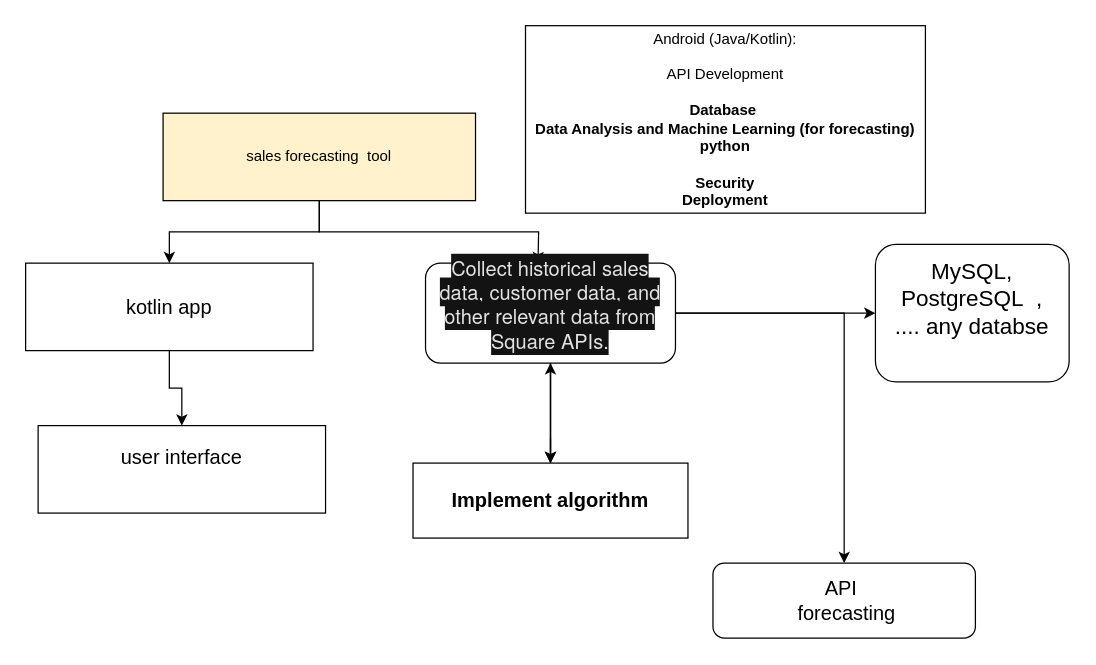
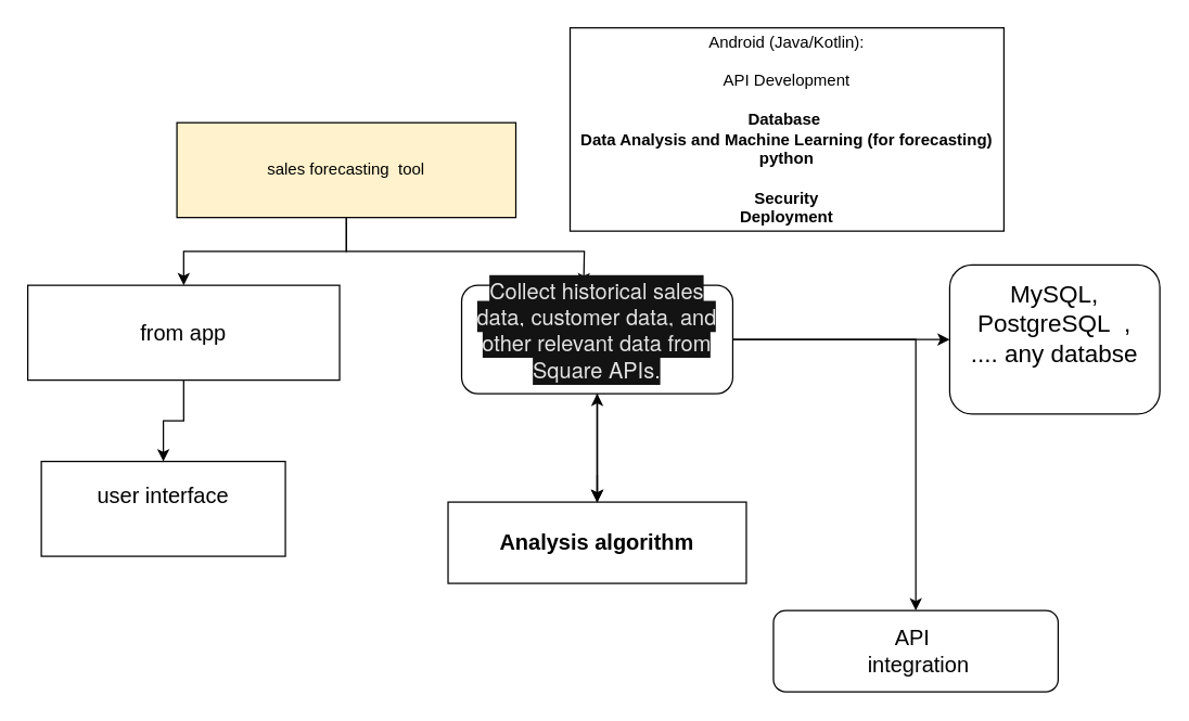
  <mxCell id="0" />
  <mxCell id="1" parent="0" />
  <mxCell id="2" style="edgeStyle=orthogonalEdgeStyle;rounded=0;orthogonalLoop=1;jettySize=auto;html=1;exitX=0.5;exitY=1;exitDx=0;exitDy=0;" edge="1" parent="1" source="4"><mxGeometry relative="1" as="geometry"><mxPoint x="430" y="210" as="targetPoint" /></mxGeometry></mxCell>
  <mxCell id="3" value="" style="edgeStyle=orthogonalEdgeStyle;rounded=0;orthogonalLoop=1;jettySize=auto;html=1;" edge="1" parent="1" source="4" target="15"><mxGeometry relative="1" as="geometry" /></mxCell>
  <mxCell id="4" value="sales forecasting&amp;nbsp; tool" style="rounded=0;whiteSpace=wrap;html=1;fillColor=#fff2cc;" vertex="1" parent="1"><mxGeometry x="130" y="90" width="250" height="70" as="geometry" /></mxCell>
  <mxCell id="5" style="edgeStyle=orthogonalEdgeStyle;rounded=0;orthogonalLoop=1;jettySize=auto;html=1;exitX=0.5;exitY=1;exitDx=0;exitDy=0;" edge="1" parent="1"><mxGeometry relative="1" as="geometry"><mxPoint x="430" y="390" as="sourcePoint" /><mxPoint x="430" y="390" as="targetPoint" /></mxGeometry></mxCell>
  <mxCell id="6" value="" style="edgeStyle=orthogonalEdgeStyle;rounded=0;orthogonalLoop=1;jettySize=auto;html=1;" edge="1" parent="1" source="10" target="13"><mxGeometry relative="1" as="geometry" /></mxCell>
  <mxCell id="7" value="" style="edgeStyle=orthogonalEdgeStyle;rounded=0;orthogonalLoop=1;jettySize=auto;html=1;" edge="1" parent="1" source="10" target="16"><mxGeometry relative="1" as="geometry" /></mxCell>
  <mxCell id="8" value="" style="edgeStyle=orthogonalEdgeStyle;rounded=0;orthogonalLoop=1;jettySize=auto;html=1;" edge="1" parent="1" source="10" target="18"><mxGeometry relative="1" as="geometry" /></mxCell>
  <mxCell id="9" style="edgeStyle=orthogonalEdgeStyle;rounded=0;orthogonalLoop=1;jettySize=auto;html=1;" edge="1" parent="1" source="10"><mxGeometry relative="1" as="geometry"><mxPoint x="440" y="370" as="targetPoint" /></mxGeometry></mxCell>
  <mxCell id="10" value="&#10;&lt;span style=&quot;color: rgb(227, 227, 227); font-family: &amp;quot;Google Sans&amp;quot;, &amp;quot;Helvetica Neue&amp;quot;, sans-serif; font-size: 16px; font-style: normal; font-variant-ligatures: normal; font-variant-caps: normal; font-weight: 400; letter-spacing: normal; orphans: 2; text-align: start; text-indent: 0px; text-transform: none; widows: 2; word-spacing: 0px; -webkit-text-stroke-width: 0px; background-color: rgb(19, 19, 20); text-decoration-thickness: initial; text-decoration-style: initial; text-decoration-color: initial; float: none; display: inline !important;&quot;&gt;Collect historical sales data, customer data, and other relevant data from Square APIs.&lt;/span&gt;&#10;&#10;" style="rounded=1;whiteSpace=wrap;html=1;" vertex="1" parent="1"><mxGeometry x="340" y="210" width="200" height="80" as="geometry" /></mxCell>
  <mxCell id="11" value="" style="edgeStyle=orthogonalEdgeStyle;rounded=0;orthogonalLoop=1;jettySize=auto;html=1;" edge="1" parent="1" source="13" target="10"><mxGeometry relative="1" as="geometry" /></mxCell>
  <mxCell id="12" style="edgeStyle=orthogonalEdgeStyle;rounded=0;orthogonalLoop=1;jettySize=auto;html=1;" edge="1" parent="1" source="13"><mxGeometry relative="1" as="geometry"><mxPoint x="440" y="370" as="targetPoint" /></mxGeometry></mxCell>
- <mxCell id="13" value="&lt;font size=&quot;3&quot;&gt;&lt;b&gt;Implement algorithm&lt;/b&gt;&lt;/font&gt;" style="rounded=0;whiteSpace=wrap;html=1;" vertex="1" parent="1"><mxGeometry x="330" y="370" width="220" height="60" as="geometry" /></mxCell>
+ <mxCell id="13" value="&lt;font size=&quot;3&quot;&gt;&lt;b&gt;Analysis algorithm&lt;/b&gt;&lt;/font&gt;" style="rounded=0;whiteSpace=wrap;html=1;" vertex="1" parent="1"><mxGeometry x="330" y="370" width="220" height="60" as="geometry" /></mxCell>
  <mxCell id="14" value="" style="edgeStyle=orthogonalEdgeStyle;rounded=0;orthogonalLoop=1;jettySize=auto;html=1;" edge="1" parent="1" source="15" target="17"><mxGeometry relative="1" as="geometry" /></mxCell>
- <mxCell id="15" value="&lt;font size=&quot;3&quot;&gt;kotlin app&lt;/font&gt;" style="rounded=0;whiteSpace=wrap;html=1;" vertex="1" parent="1"><mxGeometry x="20" y="210" width="230" height="70" as="geometry" /></mxCell>
+ <mxCell id="15" value="&lt;font size=&quot;3&quot;&gt;from app&lt;/font&gt;" style="rounded=0;whiteSpace=wrap;html=1;" vertex="1" parent="1"><mxGeometry x="20" y="210" width="230" height="70" as="geometry" /></mxCell>
  <mxCell id="16" value="&lt;font style=&quot;font-size: 18px;&quot;&gt;MySQL, PostgreSQL&amp;nbsp; ,&lt;br&gt;.... any databse&lt;br&gt;&lt;br&gt;&lt;/font&gt;" style="whiteSpace=wrap;html=1;rounded=1;" vertex="1" parent="1"><mxGeometry x="700" y="195" width="155" height="110" as="geometry" /></mxCell>
- <mxCell id="17" value="&lt;font size=&quot;3&quot;&gt;user interface&lt;br&gt;&lt;br&gt;&lt;/font&gt;" style="rounded=0;whiteSpace=wrap;html=1;" vertex="1" parent="1"><mxGeometry x="30" y="340" width="230" height="70" as="geometry" /></mxCell>
- <mxCell id="18" value="&lt;font size=&quot;3&quot;&gt;API&amp;nbsp;&lt;br&gt;&amp;nbsp;forecasting&lt;/font&gt;" style="whiteSpace=wrap;html=1;rounded=1;" vertex="1" parent="1"><mxGeometry x="570" y="450" width="210" height="60" as="geometry" /></mxCell>
+ <mxCell id="17" value="&lt;font size=&quot;3&quot;&gt;user interface&lt;br&gt;&lt;br&gt;&lt;/font&gt;" style="rounded=0;whiteSpace=wrap;html=1;" vertex="1" parent="1"><mxGeometry x="30" y="340" width="180" height="70" as="geometry" /></mxCell>
+ <mxCell id="18" value="&lt;font size=&quot;3&quot;&gt;API&amp;nbsp;&lt;br&gt;&amp;nbsp;integration&lt;/font&gt;" style="whiteSpace=wrap;html=1;rounded=1;" vertex="1" parent="1"><mxGeometry x="570" y="450" width="210" height="60" as="geometry" /></mxCell>
  <mxCell id="19" value="&lt;br&gt;Android (Java/Kotlin):&lt;br&gt;&lt;br&gt;API Development&lt;br&gt;&lt;br&gt;&lt;div&gt;&lt;b&gt;Database&amp;nbsp;&lt;/b&gt;&lt;/div&gt;&lt;div&gt;&lt;span style=&quot;border: 0px solid rgb(217, 217, 227); box-sizing: border-box; --tw-border-spacing-x: 0; --tw-border-spacing-y: 0; --tw-translate-x: 0; --tw-translate-y: 0; --tw-rotate: 0; --tw-skew-x: 0; --tw-skew-y: 0; --tw-scale-x: 1; --tw-scale-y: 1; --tw-pan-x: ; --tw-pan-y: ; --tw-pinch-zoom: ; --tw-scroll-snap-strictness: proximity; --tw-gradient-from-position: ; --tw-gradient-via-position: ; --tw-gradient-to-position: ; --tw-ordinal: ; --tw-slashed-zero: ; --tw-numeric-figure: ; --tw-numeric-spacing: ; --tw-numeric-fraction: ; --tw-ring-inset: ; --tw-ring-offset-width: 0px; --tw-ring-offset-color: #fff; --tw-ring-color: rgba(69,89,164,.5); --tw-ring-offset-shadow: 0 0 transparent; --tw-ring-shadow: 0 0 transparent; --tw-shadow: 0 0 transparent; --tw-shadow-colored: 0 0 transparent; --tw-blur: ; --tw-brightness: ; --tw-contrast: ; --tw-grayscale: ; --tw-hue-rotate: ; --tw-invert: ; --tw-saturate: ; --tw-sepia: ; --tw-drop-shadow: ; --tw-backdrop-blur: ; --tw-backdrop-brightness: ; --tw-backdrop-contrast: ; --tw-backdrop-grayscale: ; --tw-backdrop-hue-rotate: ; --tw-backdrop-invert: ; --tw-backdrop-opacity: ; --tw-backdrop-saturate: ; --tw-backdrop-sepia: ; font-weight: 600; color: var(--tw-prose-bold);&quot;&gt;Data Analysis and Machine Learning (for forecasting) python&lt;br&gt;&lt;/span&gt;&lt;/div&gt;&lt;div&gt;&lt;span style=&quot;border: 0px solid rgb(217, 217, 227); box-sizing: border-box; --tw-border-spacing-x: 0; --tw-border-spacing-y: 0; --tw-translate-x: 0; --tw-translate-y: 0; --tw-rotate: 0; --tw-skew-x: 0; --tw-skew-y: 0; --tw-scale-x: 1; --tw-scale-y: 1; --tw-pan-x: ; --tw-pan-y: ; --tw-pinch-zoom: ; --tw-scroll-snap-strictness: proximity; --tw-gradient-from-position: ; --tw-gradient-via-position: ; --tw-gradient-to-position: ; --tw-ordinal: ; --tw-slashed-zero: ; --tw-numeric-figure: ; --tw-numeric-spacing: ; --tw-numeric-fraction: ; --tw-ring-inset: ; --tw-ring-offset-width: 0px; --tw-ring-offset-color: #fff; --tw-ring-color: rgba(69,89,164,.5); --tw-ring-offset-shadow: 0 0 transparent; --tw-ring-shadow: 0 0 transparent; --tw-shadow: 0 0 transparent; --tw-shadow-colored: 0 0 transparent; --tw-blur: ; --tw-brightness: ; --tw-contrast: ; --tw-grayscale: ; --tw-hue-rotate: ; --tw-invert: ; --tw-saturate: ; --tw-sepia: ; --tw-drop-shadow: ; --tw-backdrop-blur: ; --tw-backdrop-brightness: ; --tw-backdrop-contrast: ; --tw-backdrop-grayscale: ; --tw-backdrop-hue-rotate: ; --tw-backdrop-invert: ; --tw-backdrop-opacity: ; --tw-backdrop-saturate: ; --tw-backdrop-sepia: ; font-weight: 600; color: var(--tw-prose-bold);&quot;&gt;&lt;br&gt;&lt;/span&gt;&lt;/div&gt;&lt;div&gt;&lt;span style=&quot;border: 0px solid rgb(217, 217, 227); box-sizing: border-box; --tw-border-spacing-x: 0; --tw-border-spacing-y: 0; --tw-translate-x: 0; --tw-translate-y: 0; --tw-rotate: 0; --tw-skew-x: 0; --tw-skew-y: 0; --tw-scale-x: 1; --tw-scale-y: 1; --tw-pan-x: ; --tw-pan-y: ; --tw-pinch-zoom: ; --tw-scroll-snap-strictness: proximity; --tw-gradient-from-position: ; --tw-gradient-via-position: ; --tw-gradient-to-position: ; --tw-ordinal: ; --tw-slashed-zero: ; --tw-numeric-figure: ; --tw-numeric-spacing: ; --tw-numeric-fraction: ; --tw-ring-inset: ; --tw-ring-offset-width: 0px; --tw-ring-offset-color: #fff; --tw-ring-color: rgba(69,89,164,.5); --tw-ring-offset-shadow: 0 0 transparent; --tw-ring-shadow: 0 0 transparent; --tw-shadow: 0 0 transparent; --tw-shadow-colored: 0 0 transparent; --tw-blur: ; --tw-brightness: ; --tw-contrast: ; --tw-grayscale: ; --tw-hue-rotate: ; --tw-invert: ; --tw-saturate: ; --tw-sepia: ; --tw-drop-shadow: ; --tw-backdrop-blur: ; --tw-backdrop-brightness: ; --tw-backdrop-contrast: ; --tw-backdrop-grayscale: ; --tw-backdrop-hue-rotate: ; --tw-backdrop-invert: ; --tw-backdrop-opacity: ; --tw-backdrop-saturate: ; --tw-backdrop-sepia: ; font-weight: 600; color: var(--tw-prose-bold);&quot;&gt;Security&lt;br&gt;&lt;/span&gt;&lt;/div&gt;&lt;div&gt;&lt;span style=&quot;border: 0px solid rgb(217, 217, 227); box-sizing: border-box; --tw-border-spacing-x: 0; --tw-border-spacing-y: 0; --tw-translate-x: 0; --tw-translate-y: 0; --tw-rotate: 0; --tw-skew-x: 0; --tw-skew-y: 0; --tw-scale-x: 1; --tw-scale-y: 1; --tw-pan-x: ; --tw-pan-y: ; --tw-pinch-zoom: ; --tw-scroll-snap-strictness: proximity; --tw-gradient-from-position: ; --tw-gradient-via-position: ; --tw-gradient-to-position: ; --tw-ordinal: ; --tw-slashed-zero: ; --tw-numeric-figure: ; --tw-numeric-spacing: ; --tw-numeric-fraction: ; --tw-ring-inset: ; --tw-ring-offset-width: 0px; --tw-ring-offset-color: #fff; --tw-ring-color: rgba(69,89,164,.5); --tw-ring-offset-shadow: 0 0 transparent; --tw-ring-shadow: 0 0 transparent; --tw-shadow: 0 0 transparent; --tw-shadow-colored: 0 0 transparent; --tw-blur: ; --tw-brightness: ; --tw-contrast: ; --tw-grayscale: ; --tw-hue-rotate: ; --tw-invert: ; --tw-saturate: ; --tw-sepia: ; --tw-drop-shadow: ; --tw-backdrop-blur: ; --tw-backdrop-brightness: ; --tw-backdrop-contrast: ; --tw-backdrop-grayscale: ; --tw-backdrop-hue-rotate: ; --tw-backdrop-invert: ; --tw-backdrop-opacity: ; --tw-backdrop-saturate: ; --tw-backdrop-sepia: ; font-weight: 600; color: var(--tw-prose-bold);&quot;&gt;Deployment&lt;/span&gt;&lt;/div&gt;&lt;div&gt;&lt;span style=&quot;border: 0px solid rgb(217, 217, 227); box-sizing: border-box; --tw-border-spacing-x: 0; --tw-border-spacing-y: 0; --tw-translate-x: 0; --tw-translate-y: 0; --tw-rotate: 0; --tw-skew-x: 0; --tw-skew-y: 0; --tw-scale-x: 1; --tw-scale-y: 1; --tw-pan-x: ; --tw-pan-y: ; --tw-pinch-zoom: ; --tw-scroll-snap-strictness: proximity; --tw-gradient-from-position: ; --tw-gradient-via-position: ; --tw-gradient-to-position: ; --tw-ordinal: ; --tw-slashed-zero: ; --tw-numeric-figure: ; --tw-numeric-spacing: ; --tw-numeric-fraction: ; --tw-ring-inset: ; --tw-ring-offset-width: 0px; --tw-ring-offset-color: #fff; --tw-ring-color: rgba(69,89,164,.5); --tw-ring-offset-shadow: 0 0 transparent; --tw-ring-shadow: 0 0 transparent; --tw-shadow: 0 0 transparent; --tw-shadow-colored: 0 0 transparent; --tw-blur: ; --tw-brightness: ; --tw-contrast: ; --tw-grayscale: ; --tw-hue-rotate: ; --tw-invert: ; --tw-saturate: ; --tw-sepia: ; --tw-drop-shadow: ; --tw-backdrop-blur: ; --tw-backdrop-brightness: ; --tw-backdrop-contrast: ; --tw-backdrop-grayscale: ; --tw-backdrop-hue-rotate: ; --tw-backdrop-invert: ; --tw-backdrop-opacity: ; --tw-backdrop-saturate: ; --tw-backdrop-sepia: ; font-weight: 600; color: var(--tw-prose-bold);&quot;&gt;&lt;br&gt;&lt;/span&gt;&lt;/div&gt;&lt;ul style=&quot;border: 0px solid rgb(217, 217, 227); box-sizing: border-box; --tw-border-spacing-x: 0; --tw-border-spacing-y: 0; --tw-translate-x: 0; --tw-translate-y: 0; --tw-rotate: 0; --tw-skew-x: 0; --tw-skew-y: 0; --tw-scale-x: 1; --tw-scale-y: 1; --tw-pan-x: ; --tw-pan-y: ; --tw-pinch-zoom: ; --tw-scroll-snap-strictness: proximity; --tw-gradient-from-position: ; --tw-gradient-via-position: ; --tw-gradient-to-position: ; --tw-ordinal: ; --tw-slashed-zero: ; --tw-numeric-figure: ; --tw-numeric-spacing: ; --tw-numeric-fraction: ; --tw-ring-inset: ; --tw-ring-offset-width: 0px; --tw-ring-offset-color: #fff; --tw-ring-color: rgba(69,89,164,.5); --tw-ring-offset-shadow: 0 0 transparent; --tw-ring-shadow: 0 0 transparent; --tw-shadow: 0 0 transparent; --tw-shadow-colored: 0 0 transparent; --tw-blur: ; --tw-brightness: ; --tw-contrast: ; --tw-grayscale: ; --tw-hue-rotate: ; --tw-invert: ; --tw-saturate: ; --tw-sepia: ; --tw-drop-shadow: ; --tw-backdrop-blur: ; --tw-backdrop-brightness: ; --tw-backdrop-contrast: ; --tw-backdrop-grayscale: ; --tw-backdrop-hue-rotate: ; --tw-backdrop-invert: ; --tw-backdrop-opacity: ; --tw-backdrop-saturate: ; --tw-backdrop-sepia: ; list-style-position: initial; list-style-image: initial; margin: 0px 0px 0px 1rem; padding: 0px; display: flex; flex-direction: column; color: rgb(209, 213, 219); font-family: Söhne, ui-sans-serif, system-ui, -apple-system, &amp;quot;Segoe UI&amp;quot;, Roboto, Ubuntu, Cantarell, &amp;quot;Noto Sans&amp;quot;, sans-serif, &amp;quot;Helvetica Neue&amp;quot;, Arial, &amp;quot;Apple Color Emoji&amp;quot;, &amp;quot;Segoe UI Emoji&amp;quot;, &amp;quot;Segoe UI Symbol&amp;quot;, &amp;quot;Noto Color Emoji&amp;quot;; font-size: 16px; text-align: left; background-color: rgb(68, 70, 84);&quot;&gt;&lt;/ul&gt;" style="rounded=0;whiteSpace=wrap;html=1;" vertex="1" parent="1"><mxGeometry x="420" y="20" width="320" height="150" as="geometry" /></mxCell>
